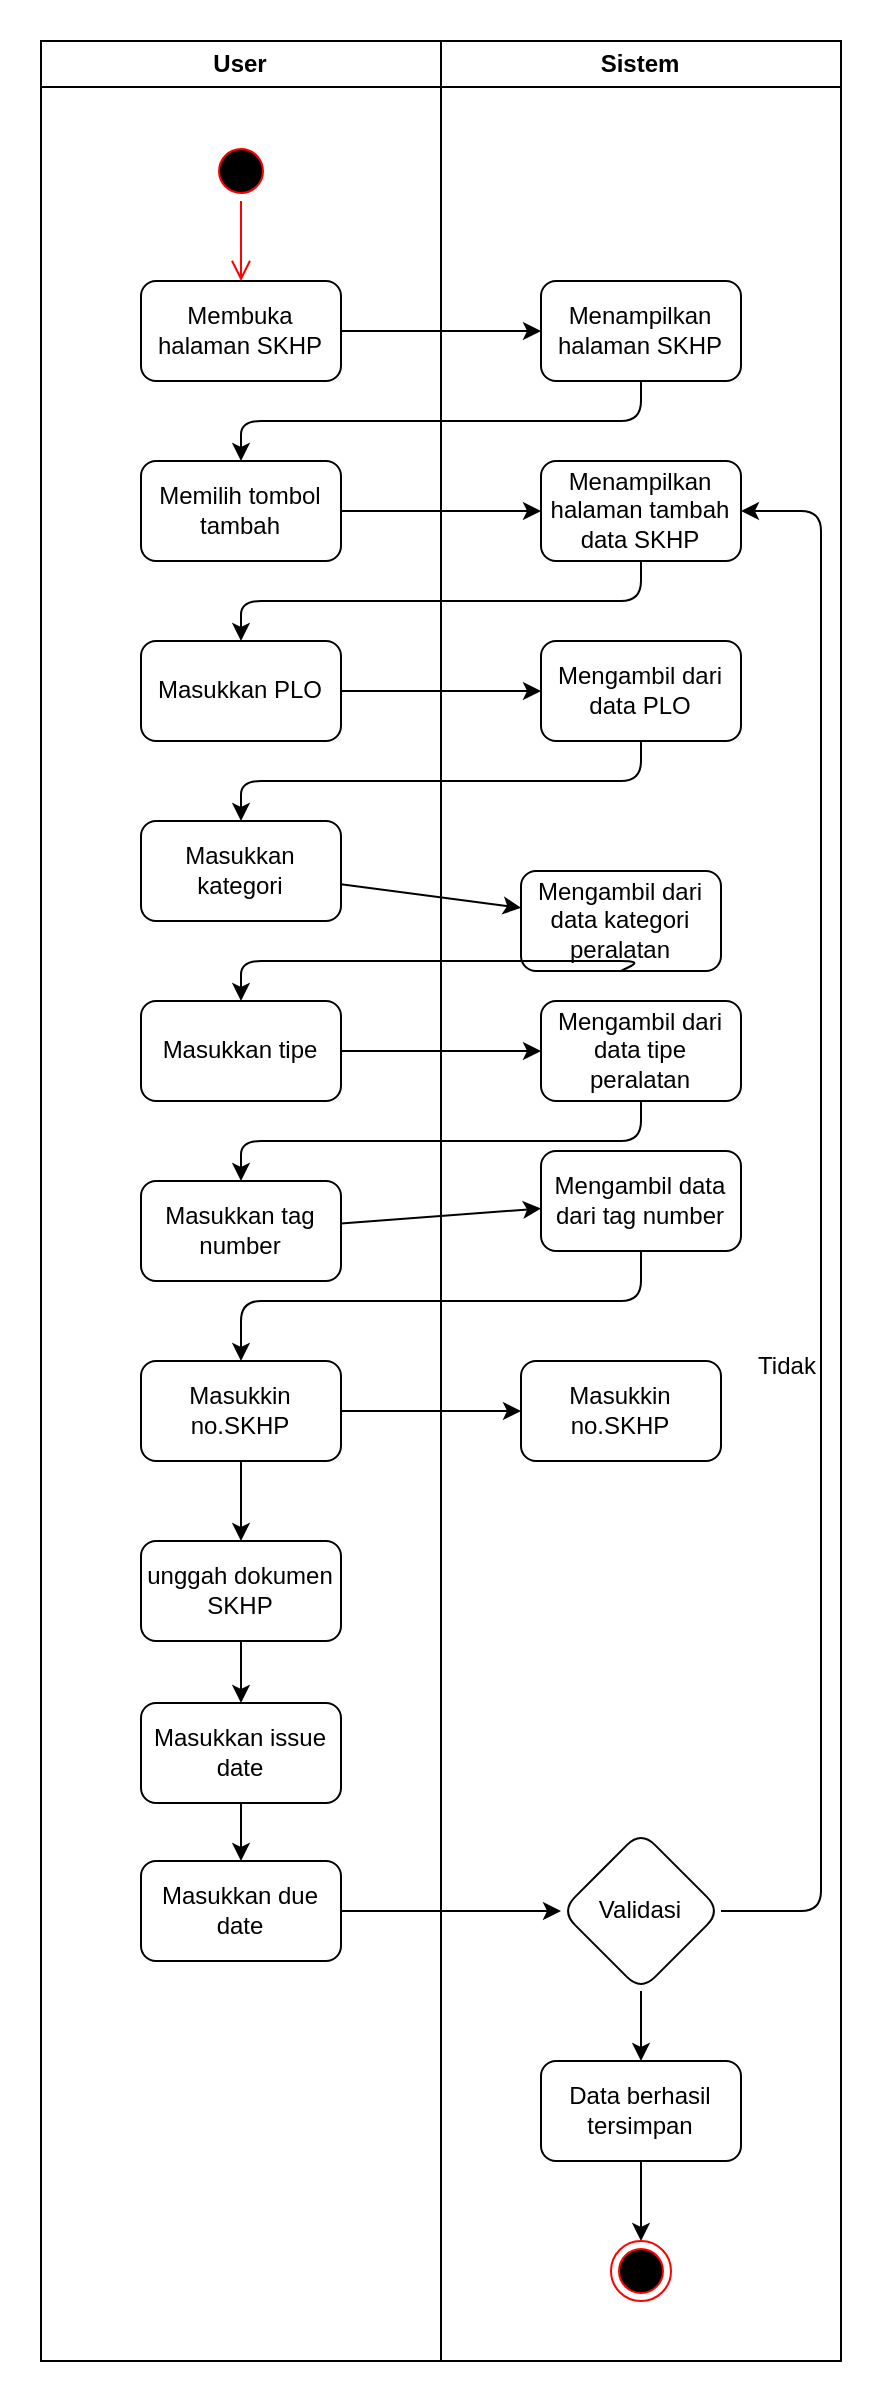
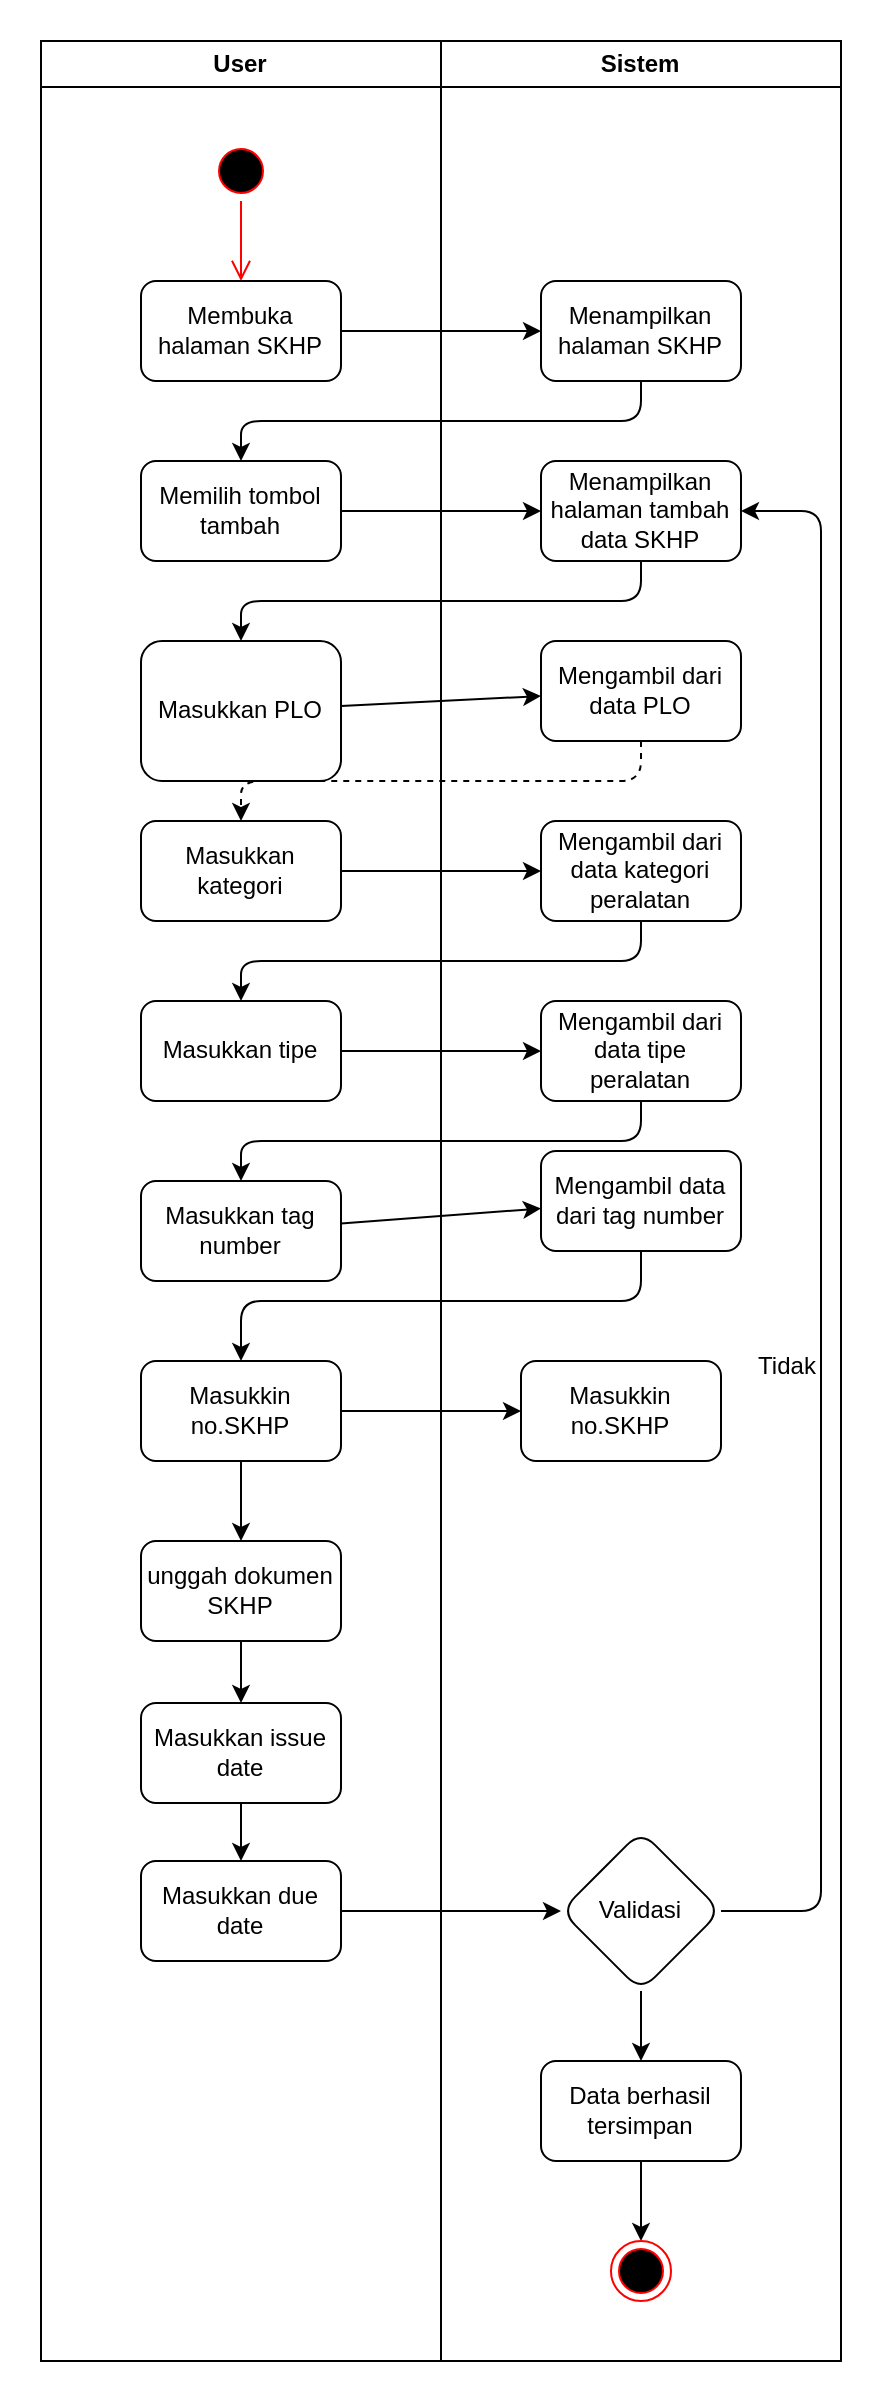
  <mxCell id="0" />
  <mxCell id="1" parent="0" />
  <mxCell id="2" value="User" style="swimlane;whiteSpace=wrap;html=1;" vertex="1" parent="1"><mxGeometry x="20" y="20" width="200" height="1160" as="geometry" /></mxCell>
  <mxCell id="3" value="" style="ellipse;html=1;shape=startState;fillColor=#000000;strokeColor=#ff0000;" vertex="1" parent="2"><mxGeometry x="85" y="50" width="30" height="30" as="geometry" /></mxCell>
  <mxCell id="4" value="" style="edgeStyle=orthogonalEdgeStyle;html=1;verticalAlign=bottom;endArrow=open;endSize=8;strokeColor=#ff0000;entryX=0.5;entryY=0;entryDx=0;entryDy=0;" edge="1" source="3" parent="2" target="5"><mxGeometry relative="1" as="geometry"><mxPoint x="100" y="120" as="targetPoint" /></mxGeometry></mxCell>
  <mxCell id="5" value="Membuka halaman SKHP" style="rounded=1;whiteSpace=wrap;html=1;" vertex="1" parent="2"><mxGeometry x="50" y="120" width="100" height="50" as="geometry" /></mxCell>
  <mxCell id="6" value="Memilih tombol tambah" style="rounded=1;whiteSpace=wrap;html=1;" vertex="1" parent="2"><mxGeometry x="50" y="210" width="100" height="50" as="geometry" /></mxCell>
- <mxCell id="7" value="Masukkan PLO" style="rounded=1;whiteSpace=wrap;html=1;" vertex="1" parent="2"><mxGeometry x="50" y="300" width="100" height="50" as="geometry" /></mxCell>
+ <mxCell id="7" value="Masukkan PLO" style="rounded=1;whiteSpace=wrap;html=1;" vertex="1" parent="2"><mxGeometry x="50" y="300" width="100" height="70" as="geometry" /></mxCell>
  <mxCell id="8" value="Masukkan kategori" style="rounded=1;whiteSpace=wrap;html=1;" vertex="1" parent="2"><mxGeometry x="50" y="390" width="100" height="50" as="geometry" /></mxCell>
  <mxCell id="9" value="Masukkan tipe" style="rounded=1;whiteSpace=wrap;html=1;" vertex="1" parent="2"><mxGeometry x="50" y="480" width="100" height="50" as="geometry" /></mxCell>
  <mxCell id="10" value="Masukkan tag number" style="rounded=1;whiteSpace=wrap;html=1;" vertex="1" parent="2"><mxGeometry x="50" y="570" width="100" height="50" as="geometry" /></mxCell>
  <mxCell id="11" value="" style="edgeStyle=none;html=1;" edge="1" parent="2" source="12" target="15"><mxGeometry relative="1" as="geometry" /></mxCell>
  <mxCell id="12" value="Masukkin no.SKHP" style="rounded=1;whiteSpace=wrap;html=1;" vertex="1" parent="2"><mxGeometry x="50" y="660" width="100" height="50" as="geometry" /></mxCell>
  <mxCell id="13" value="Masukkan issue date" style="rounded=1;whiteSpace=wrap;html=1;" vertex="1" parent="2"><mxGeometry x="50" y="831" width="100" height="50" as="geometry" /></mxCell>
  <mxCell id="14" value="" style="edgeStyle=none;html=1;entryX=0.5;entryY=0;entryDx=0;entryDy=0;" edge="1" parent="2" source="15" target="13"><mxGeometry relative="1" as="geometry"><mxPoint x="120" y="820" as="targetPoint" /></mxGeometry></mxCell>
  <mxCell id="15" value="unggah dokumen SKHP" style="rounded=1;whiteSpace=wrap;html=1;" vertex="1" parent="2"><mxGeometry x="50" y="750" width="100" height="50" as="geometry" /></mxCell>
  <mxCell id="16" value="Masukkan due date" style="rounded=1;whiteSpace=wrap;html=1;" vertex="1" parent="2"><mxGeometry x="50" y="910" width="100" height="50" as="geometry" /></mxCell>
  <mxCell id="17" value="" style="edgeStyle=none;html=1;" edge="1" parent="2" source="13" target="16"><mxGeometry relative="1" as="geometry" /></mxCell>
  <mxCell id="18" value="Sistem&lt;span style=&quot;font-family: monospace; font-size: 0px; font-weight: 400; text-align: start; text-wrap-mode: nowrap;&quot;&gt;%3CmxGraphModel%3E%3Croot%3E%3CmxCell%20id%3D%220%22%2F%3E%3CmxCell%20id%3D%221%22%20parent%3D%220%22%2F%3E%3CmxCell%20id%3D%222%22%20value%3D%22Membuka%20halaman%20PLO%22%20style%3D%22rounded%3D1%3BwhiteSpace%3Dwrap%3Bhtml%3D1%3B%22%20vertex%3D%221%22%20parent%3D%221%22%3E%3CmxGeometry%20x%3D%22130%22%20y%3D%22180%22%20width%3D%22100%22%20height%3D%2250%22%20as%3D%22geometry%22%2F%3E%3C%2FmxCell%3E%3C%2Froot%3E%3C%2FmxGraphModel%3E&lt;/span&gt;&lt;span style=&quot;font-family: monospace; font-size: 0px; font-weight: 400; text-align: start; text-wrap-mode: nowrap;&quot;&gt;%3CmxGraphModel%3E%3Croot%3E%3CmxCell%20id%3D%220%22%2F%3E%3CmxCell%20id%3D%221%22%20parent%3D%220%22%2F%3E%3CmxCell%20id%3D%222%22%20value%3D%22Membuka%20halaman%20COI%22%20style%3D%22rounded%3D1%3BwhiteSpace%3Dwrap%3Bhtml%3D1%3B%22%20vertex%3D%221%22%20parent%3D%221%22%3E%3CmxGeometry%20x%3D%22130%22%20y%3D%22190%22%20width%3D%22100%22%20height%3D%2250%22%20as%3D%22geometry%22%2F%3E%3C%2FmxCell%3E%3C%2Froot%3E%3C%2FmxGraphModel%3E&lt;/span&gt;" style="swimlane;whiteSpace=wrap;html=1;" vertex="1" parent="1"><mxGeometry x="220" y="20" width="200" height="1160" as="geometry" /></mxCell>
  <mxCell id="19" value="Menampilkan halaman SKHP" style="rounded=1;whiteSpace=wrap;html=1;" vertex="1" parent="18"><mxGeometry x="50" y="120" width="100" height="50" as="geometry" /></mxCell>
  <mxCell id="20" value="Menampilkan halaman tambah data SKHP" style="rounded=1;whiteSpace=wrap;html=1;" vertex="1" parent="18"><mxGeometry x="50" y="210" width="100" height="50" as="geometry" /></mxCell>
  <mxCell id="21" value="Mengambil dari data PLO" style="rounded=1;whiteSpace=wrap;html=1;" vertex="1" parent="18"><mxGeometry x="50" y="300" width="100" height="50" as="geometry" /></mxCell>
- <mxCell id="22" value="Mengambil dari data kategori peralatan" style="rounded=1;whiteSpace=wrap;html=1;" vertex="1" parent="18"><mxGeometry x="40" y="415" width="100" height="50" as="geometry" /></mxCell>
+ <mxCell id="22" value="Mengambil dari data kategori peralatan" style="rounded=1;whiteSpace=wrap;html=1;" vertex="1" parent="18"><mxGeometry x="50" y="390" width="100" height="50" as="geometry" /></mxCell>
  <mxCell id="23" value="Mengambil dari data tipe peralatan" style="rounded=1;whiteSpace=wrap;html=1;" vertex="1" parent="18"><mxGeometry x="50" y="480" width="100" height="50" as="geometry" /></mxCell>
  <mxCell id="24" value="Mengambil data dari tag number" style="rounded=1;whiteSpace=wrap;html=1;" vertex="1" parent="18"><mxGeometry x="50" y="555" width="100" height="50" as="geometry" /></mxCell>
  <mxCell id="25" style="edgeStyle=none;html=1;entryX=1;entryY=0.5;entryDx=0;entryDy=0;exitX=1;exitY=0.5;exitDx=0;exitDy=0;" edge="1" parent="18" source="27" target="20"><mxGeometry relative="1" as="geometry"><mxPoint x="230" y="540" as="targetPoint" /><Array as="points"><mxPoint x="190" y="935" /><mxPoint x="190" y="775" /><mxPoint x="190" y="235" /></Array></mxGeometry></mxCell>
  <mxCell id="26" value="" style="edgeStyle=none;html=1;" edge="1" parent="18" source="27" target="30"><mxGeometry relative="1" as="geometry" /></mxCell>
  <mxCell id="27" value="Validasi" style="rhombus;whiteSpace=wrap;html=1;rounded=1;" vertex="1" parent="18"><mxGeometry x="60" y="895" width="80" height="80" as="geometry" /></mxCell>
  <mxCell id="28" value="Masukkin no.SKHP" style="rounded=1;whiteSpace=wrap;html=1;" vertex="1" parent="18"><mxGeometry x="40" y="660" width="100" height="50" as="geometry" /></mxCell>
  <mxCell id="29" value="" style="edgeStyle=none;html=1;" edge="1" parent="18" source="30" target="31"><mxGeometry relative="1" as="geometry" /></mxCell>
  <mxCell id="30" value="Data berhasil tersimpan" style="rounded=1;whiteSpace=wrap;html=1;" vertex="1" parent="18"><mxGeometry x="50" y="1010" width="100" height="50" as="geometry" /></mxCell>
  <mxCell id="31" value="" style="ellipse;html=1;shape=endState;fillColor=#000000;strokeColor=#ff0000;" vertex="1" parent="18"><mxGeometry x="85" y="1100" width="30" height="30" as="geometry" /></mxCell>
  <mxCell id="32" value="" style="edgeStyle=none;html=1;" edge="1" parent="1" source="5" target="19"><mxGeometry relative="1" as="geometry" /></mxCell>
  <mxCell id="33" value="" style="edgeStyle=none;html=1;entryX=0.5;entryY=0;entryDx=0;entryDy=0;exitX=0.5;exitY=1;exitDx=0;exitDy=0;" edge="1" parent="1" source="19" target="6"><mxGeometry relative="1" as="geometry"><mxPoint x="260" y="190" as="sourcePoint" /><Array as="points"><mxPoint x="320" y="210" /><mxPoint x="120" y="210" /></Array></mxGeometry></mxCell>
  <mxCell id="34" value="" style="edgeStyle=none;html=1;" edge="1" parent="1" source="6" target="20"><mxGeometry relative="1" as="geometry" /></mxCell>
  <mxCell id="35" value="" style="edgeStyle=none;html=1;exitX=0.5;exitY=1;exitDx=0;exitDy=0;entryX=0.5;entryY=0;entryDx=0;entryDy=0;" edge="1" parent="1" source="20" target="7"><mxGeometry relative="1" as="geometry"><Array as="points"><mxPoint x="320" y="300" /><mxPoint x="120" y="300" /></Array></mxGeometry></mxCell>
  <mxCell id="36" value="" style="edgeStyle=none;html=1;" edge="1" parent="1" source="7" target="21"><mxGeometry relative="1" as="geometry" /></mxCell>
- <mxCell id="37" value="" style="edgeStyle=none;html=1;entryX=0.5;entryY=0;entryDx=0;entryDy=0;" edge="1" parent="1" source="21" target="8"><mxGeometry relative="1" as="geometry"><Array as="points"><mxPoint x="320" y="390" /><mxPoint x="120" y="390" /></Array></mxGeometry></mxCell>
+ <mxCell id="37" value="" style="edgeStyle=none;html=1;entryX=0.5;entryY=0;entryDx=0;entryDy=0;dashed=1;" edge="1" parent="1" source="21" target="8"><mxGeometry relative="1" as="geometry"><Array as="points"><mxPoint x="320" y="390" /><mxPoint x="120" y="390" /></Array></mxGeometry></mxCell>
  <mxCell id="38" value="" style="edgeStyle=none;html=1;" edge="1" parent="1" source="8" target="22"><mxGeometry relative="1" as="geometry" /></mxCell>
  <mxCell id="39" value="" style="edgeStyle=none;html=1;entryX=0.5;entryY=0;entryDx=0;entryDy=0;exitX=0.5;exitY=1;exitDx=0;exitDy=0;" edge="1" parent="1" source="22" target="9"><mxGeometry relative="1" as="geometry"><Array as="points"><mxPoint x="320" y="480" /><mxPoint x="120" y="480" /></Array></mxGeometry></mxCell>
  <mxCell id="40" value="" style="edgeStyle=none;html=1;" edge="1" parent="1" source="9" target="23"><mxGeometry relative="1" as="geometry" /></mxCell>
  <mxCell id="41" value="" style="edgeStyle=none;html=1;entryX=0.5;entryY=0;entryDx=0;entryDy=0;" edge="1" parent="1" source="23" target="10"><mxGeometry relative="1" as="geometry"><Array as="points"><mxPoint x="320" y="570" /><mxPoint x="120" y="570" /></Array></mxGeometry></mxCell>
  <mxCell id="42" value="" style="edgeStyle=none;html=1;" edge="1" parent="1" source="10" target="24"><mxGeometry relative="1" as="geometry" /></mxCell>
  <mxCell id="43" value="" style="edgeStyle=none;html=1;" edge="1" parent="1" source="24" target="12"><mxGeometry relative="1" as="geometry"><Array as="points"><mxPoint x="320" y="650" /><mxPoint x="120" y="650" /></Array></mxGeometry></mxCell>
  <mxCell id="44" value="" style="edgeStyle=none;html=1;" edge="1" parent="1" source="12" target="28"><mxGeometry relative="1" as="geometry" /></mxCell>
  <mxCell id="45" value="" style="edgeStyle=none;html=1;" edge="1" parent="1" source="16" target="27"><mxGeometry relative="1" as="geometry" /></mxCell>
  <mxCell id="46" value="Tidak" style="text;html=1;align=center;verticalAlign=middle;resizable=0;points=[];autosize=1;strokeColor=none;fillColor=none;" vertex="1" parent="1"><mxGeometry x="368" y="668" width="50" height="30" as="geometry" /></mxCell>
